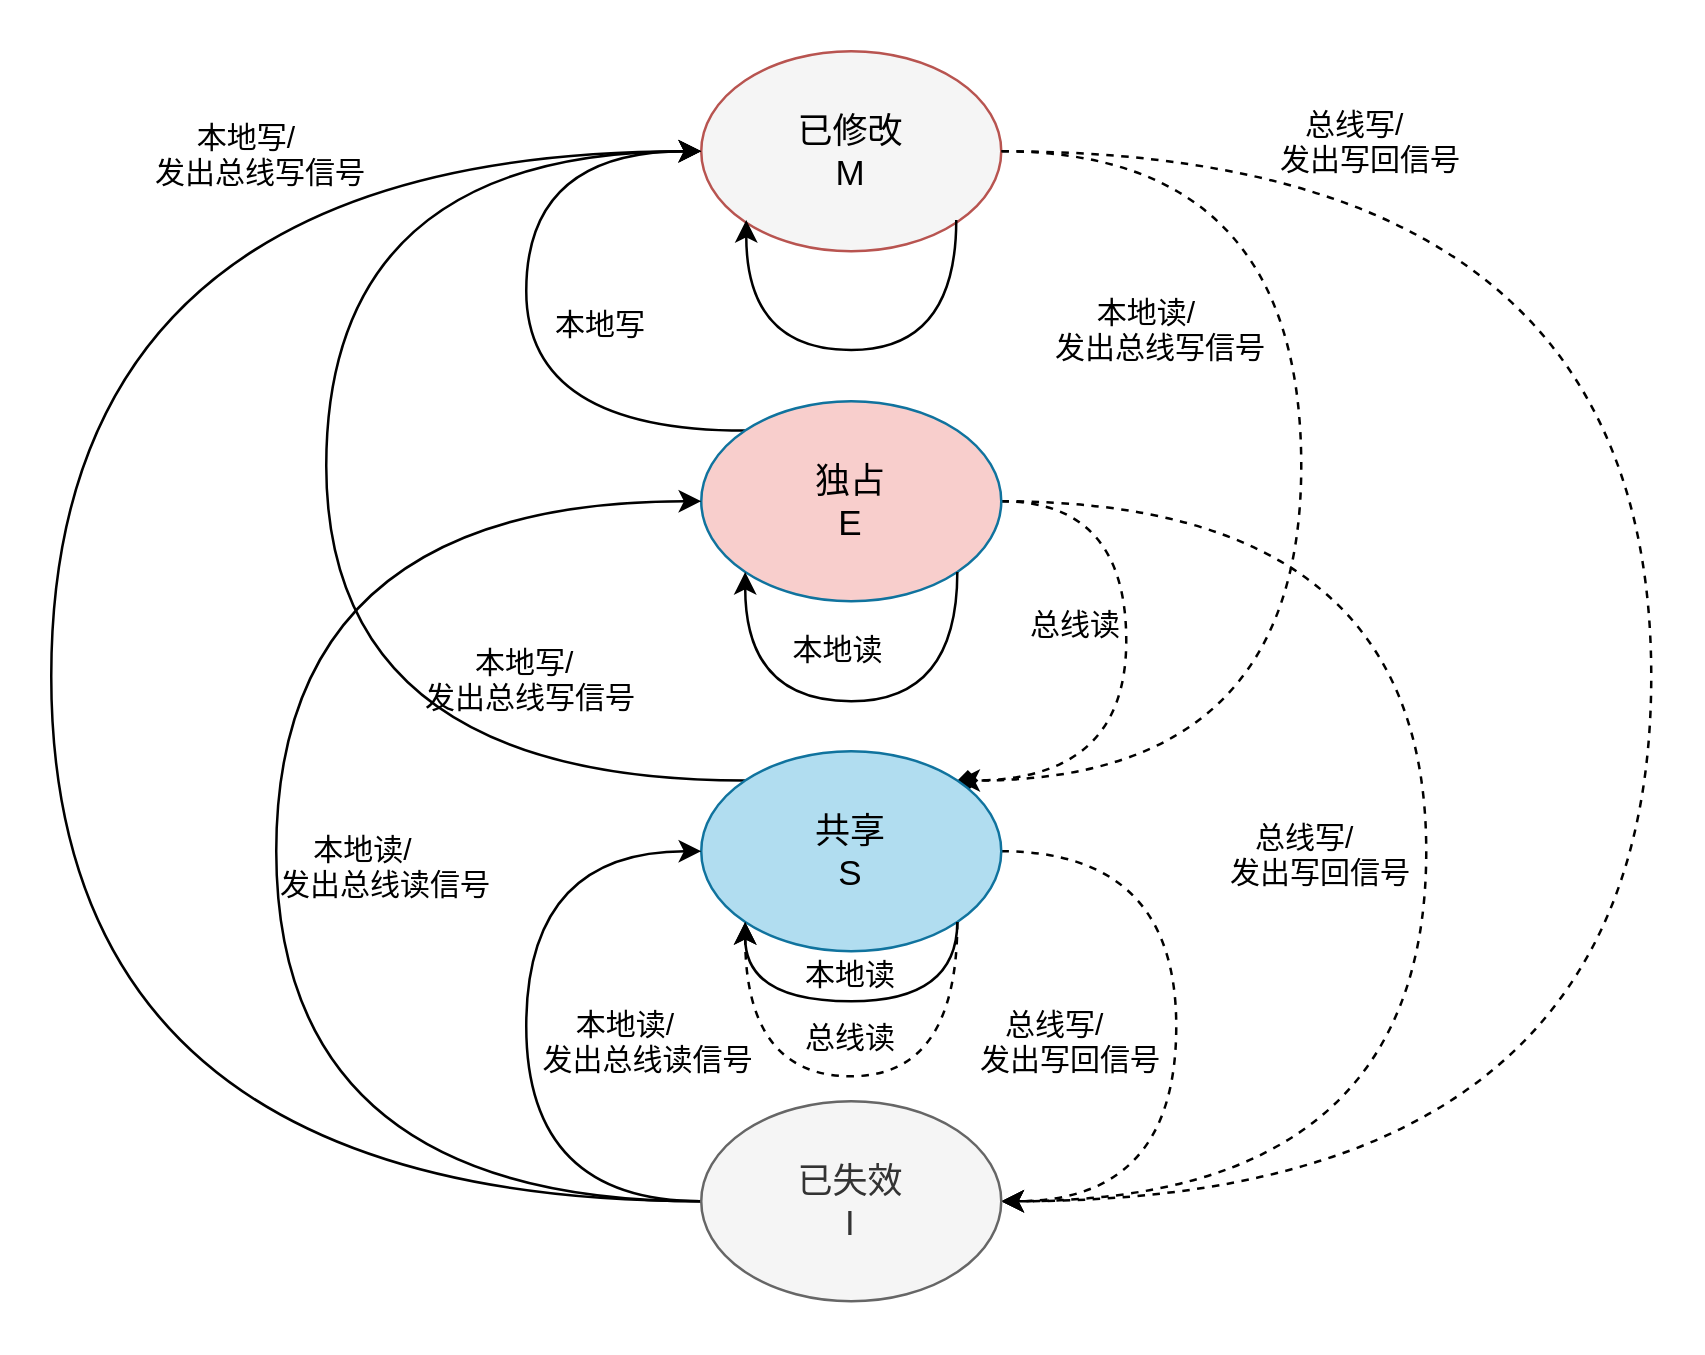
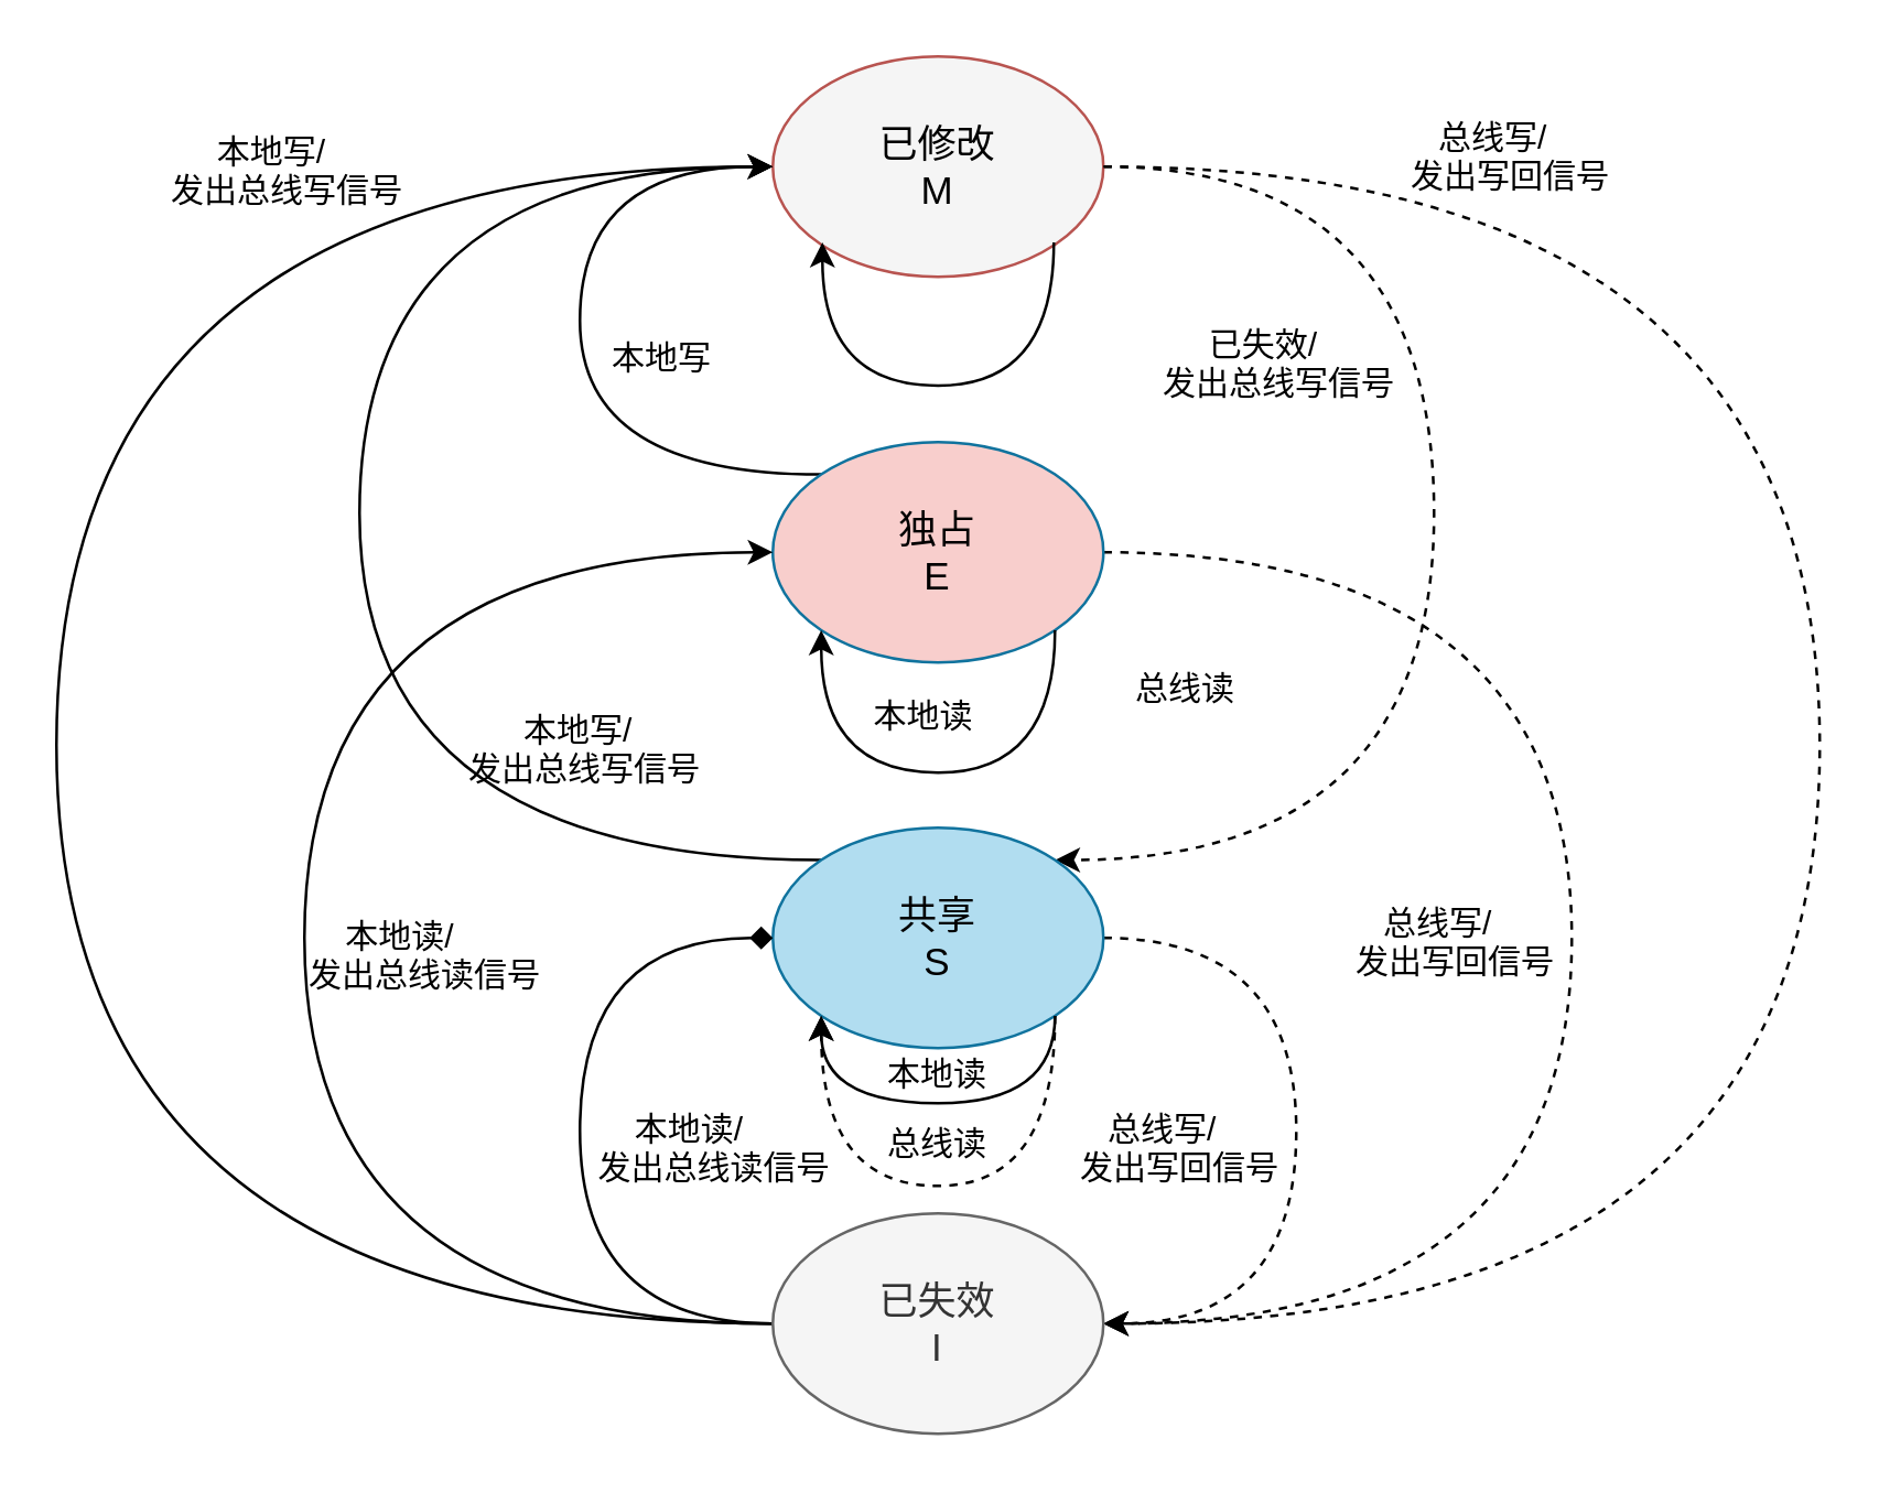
  <mxCell id="0" />
  <mxCell id="1" parent="0" />
- <mxCell id="2" style="edgeStyle=orthogonalEdgeStyle;curved=1;rounded=0;orthogonalLoop=1;jettySize=auto;html=1;exitX=1;exitY=0.5;exitDx=0;exitDy=0;entryX=1;entryY=0;entryDx=0;entryDy=0;dashed=1;endArrow=diamond;" edge="1" parent="1" source="3" target="11"><mxGeometry relative="1" as="geometry"><mxPoint x="400" y="320" as="targetPoint" /><Array as="points"><mxPoint x="520" y="60" /><mxPoint x="520" y="312" /></Array></mxGeometry></mxCell>
+ <mxCell id="2" style="edgeStyle=orthogonalEdgeStyle;curved=1;rounded=0;orthogonalLoop=1;jettySize=auto;html=1;exitX=1;exitY=0.5;exitDx=0;exitDy=0;entryX=1;entryY=0;entryDx=0;entryDy=0;dashed=1;" edge="1" parent="1" source="3" target="11"><mxGeometry relative="1" as="geometry"><mxPoint x="400" y="320" as="targetPoint" /><Array as="points"><mxPoint x="520" y="60" /><mxPoint x="520" y="312" /></Array></mxGeometry></mxCell>
  <mxCell id="3" value="&lt;font style=&quot;font-size: 14px&quot;&gt;已修改&lt;br&gt;M&lt;/font&gt;" style="ellipse;whiteSpace=wrap;html=1;fillColor=#f5f5f5;strokeColor=#b85450;" vertex="1" parent="1"><mxGeometry x="280" y="20" width="120" height="80" as="geometry" /></mxCell>
  <mxCell id="4" style="edgeStyle=orthogonalEdgeStyle;curved=1;orthogonalLoop=1;jettySize=auto;html=1;exitX=1;exitY=0.5;exitDx=0;exitDy=0;dashed=1;" edge="1" parent="1"><mxGeometry relative="1" as="geometry"><mxPoint x="400" y="480" as="targetPoint" /><Array as="points"><mxPoint x="660" y="60" /><mxPoint x="660" y="480" /></Array><mxPoint x="400" y="60" as="sourcePoint" /></mxGeometry></mxCell>
- <mxCell id="5" style="edgeStyle=orthogonalEdgeStyle;curved=1;orthogonalLoop=1;jettySize=auto;html=1;exitX=1;exitY=0.5;exitDx=0;exitDy=0;entryX=1;entryY=0;entryDx=0;entryDy=0;dashed=1;" edge="1" parent="1" source="8" target="11"><mxGeometry relative="1" as="geometry"><Array as="points"><mxPoint x="450" y="200" /><mxPoint x="450" y="312" /></Array></mxGeometry></mxCell>
  <mxCell id="6" style="edgeStyle=orthogonalEdgeStyle;curved=1;orthogonalLoop=1;jettySize=auto;html=1;exitX=1;exitY=0.5;exitDx=0;exitDy=0;dashed=1;" edge="1" parent="1" source="8"><mxGeometry relative="1" as="geometry"><mxPoint x="400" y="480" as="targetPoint" /><Array as="points"><mxPoint x="570" y="200" /><mxPoint x="570" y="480" /></Array></mxGeometry></mxCell>
  <mxCell id="7" style="edgeStyle=orthogonalEdgeStyle;curved=1;rounded=0;orthogonalLoop=1;jettySize=auto;html=1;exitX=0;exitY=0;exitDx=0;exitDy=0;" edge="1" parent="1" source="8"><mxGeometry relative="1" as="geometry"><mxPoint x="280" y="60" as="targetPoint" /><Array as="points"><mxPoint x="210" y="172" /><mxPoint x="210" y="60" /></Array></mxGeometry></mxCell>
  <mxCell id="8" value="&lt;span style=&quot;font-size: 14px ; white-space: normal&quot;&gt;独占&lt;/span&gt;&lt;br style=&quot;font-size: 14px ; white-space: normal&quot;&gt;&lt;span style=&quot;font-size: 14px ; white-space: normal&quot;&gt;E&lt;/span&gt;" style="ellipse;whiteSpace=wrap;html=1;fillColor=#f8cecc;strokeColor=#10739e;" vertex="1" parent="1"><mxGeometry x="280" y="160" width="120" height="80" as="geometry" /></mxCell>
  <mxCell id="9" style="edgeStyle=orthogonalEdgeStyle;curved=1;orthogonalLoop=1;jettySize=auto;html=1;exitX=1;exitY=0.5;exitDx=0;exitDy=0;dashed=1;" edge="1" parent="1" source="11"><mxGeometry relative="1" as="geometry"><mxPoint x="400" y="480" as="targetPoint" /><Array as="points"><mxPoint x="470" y="340" /><mxPoint x="470" y="480" /></Array></mxGeometry></mxCell>
  <mxCell id="10" style="edgeStyle=orthogonalEdgeStyle;curved=1;rounded=0;orthogonalLoop=1;jettySize=auto;html=1;exitX=0;exitY=0;exitDx=0;exitDy=0;" edge="1" parent="1" source="11"><mxGeometry relative="1" as="geometry"><mxPoint x="280" y="60" as="targetPoint" /><Array as="points"><mxPoint x="130" y="312" /><mxPoint x="130" y="60" /></Array></mxGeometry></mxCell>
  <mxCell id="11" value="&lt;span style=&quot;font-size: 14px ; white-space: normal&quot;&gt;共享&lt;/span&gt;&lt;br style=&quot;font-size: 14px ; white-space: normal&quot;&gt;&lt;span style=&quot;font-size: 14px ; white-space: normal&quot;&gt;S&lt;/span&gt;" style="ellipse;whiteSpace=wrap;html=1;fillColor=#b1ddf0;strokeColor=#10739e;" vertex="1" parent="1"><mxGeometry x="280" y="300" width="120" height="80" as="geometry" /></mxCell>
- <mxCell id="12" style="edgeStyle=orthogonalEdgeStyle;curved=1;orthogonalLoop=1;jettySize=auto;html=1;exitX=0;exitY=0.5;exitDx=0;exitDy=0;entryX=0;entryY=0.5;entryDx=0;entryDy=0;" edge="1" parent="1" source="15" target="11"><mxGeometry relative="1" as="geometry"><Array as="points"><mxPoint x="210" y="480" /><mxPoint x="210" y="340" /></Array></mxGeometry></mxCell>
+ <mxCell id="12" style="edgeStyle=orthogonalEdgeStyle;curved=1;orthogonalLoop=1;jettySize=auto;html=1;exitX=0;exitY=0.5;exitDx=0;exitDy=0;entryX=0;entryY=0.5;entryDx=0;entryDy=0;endArrow=diamond;" edge="1" parent="1" source="15" target="11"><mxGeometry relative="1" as="geometry"><Array as="points"><mxPoint x="210" y="480" /><mxPoint x="210" y="340" /></Array></mxGeometry></mxCell>
  <mxCell id="13" style="edgeStyle=orthogonalEdgeStyle;curved=1;orthogonalLoop=1;jettySize=auto;html=1;exitX=0;exitY=0.5;exitDx=0;exitDy=0;entryX=0;entryY=0.5;entryDx=0;entryDy=0;" edge="1" parent="1" source="15" target="8"><mxGeometry relative="1" as="geometry"><mxPoint x="180" y="200" as="targetPoint" /><Array as="points"><mxPoint x="110" y="480" /><mxPoint x="110" y="200" /></Array></mxGeometry></mxCell>
  <mxCell id="14" style="edgeStyle=orthogonalEdgeStyle;curved=1;orthogonalLoop=1;jettySize=auto;html=1;exitX=0;exitY=0.5;exitDx=0;exitDy=0;entryX=0;entryY=0.5;entryDx=0;entryDy=0;" edge="1" parent="1" source="15"><mxGeometry relative="1" as="geometry"><mxPoint x="280" y="60" as="targetPoint" /><Array as="points"><mxPoint x="20" y="480" /><mxPoint x="20" y="60" /></Array></mxGeometry></mxCell>
  <mxCell id="15" value="&lt;font style=&quot;font-size: 14px&quot;&gt;已失效&lt;br&gt;I&lt;/font&gt;" style="ellipse;whiteSpace=wrap;html=1;fillColor=#f5f5f5;strokeColor=#666666;fontColor=#333333;" vertex="1" parent="1"><mxGeometry x="280" y="440" width="120" height="80" as="geometry" /></mxCell>
- <mxCell id="16" value="&amp;nbsp; &amp;nbsp; &amp;nbsp;本地读/&lt;br&gt;发出总线写信号" style="text;html=1;resizable=0;points=[];autosize=1;align=left;verticalAlign=top;spacingTop=-4;" vertex="1" parent="1"><mxGeometry x="420" y="115" width="100" height="30" as="geometry" /></mxCell>
+ <mxCell id="16" value="&amp;nbsp; &amp;nbsp; &amp;nbsp;已失效/&lt;br&gt;发出总线写信号" style="text;html=1;resizable=0;points=[];autosize=1;align=left;verticalAlign=top;spacingTop=-4;" vertex="1" parent="1"><mxGeometry x="420" y="115" width="100" height="30" as="geometry" /></mxCell>
  <mxCell id="17" value="本地写" style="text;html=1;resizable=0;points=[];autosize=1;align=left;verticalAlign=top;spacingTop=-4;" vertex="1" parent="1"><mxGeometry x="220" y="120" width="50" height="20" as="geometry" /></mxCell>
  <mxCell id="18" style="edgeStyle=orthogonalEdgeStyle;curved=1;orthogonalLoop=1;jettySize=auto;html=1;exitX=1;exitY=1;exitDx=0;exitDy=0;entryX=0;entryY=1;entryDx=0;entryDy=0;" edge="1" parent="1" source="8" target="8"><mxGeometry relative="1" as="geometry"><Array as="points"><mxPoint x="382" y="280" /><mxPoint x="298" y="280" /></Array></mxGeometry></mxCell>
  <mxCell id="19" value="本地读" style="text;html=1;resizable=0;points=[];autosize=1;align=left;verticalAlign=top;spacingTop=-4;" vertex="1" parent="1"><mxGeometry x="315" y="250" width="50" height="20" as="geometry" /></mxCell>
  <mxCell id="20" style="edgeStyle=orthogonalEdgeStyle;curved=1;orthogonalLoop=1;jettySize=auto;html=1;exitX=1;exitY=1;exitDx=0;exitDy=0;entryX=0;entryY=1;entryDx=0;entryDy=0;" edge="1" parent="1" source="11" target="11"><mxGeometry relative="1" as="geometry"><mxPoint x="297" y="372" as="targetPoint" /><Array as="points"><mxPoint x="382" y="400" /><mxPoint x="298" y="400" /></Array></mxGeometry></mxCell>
  <mxCell id="21" value="本地读&lt;br&gt;" style="text;html=1;resizable=0;points=[];autosize=1;align=left;verticalAlign=top;spacingTop=-4;" vertex="1" parent="1"><mxGeometry x="320" y="380" width="50" height="20" as="geometry" /></mxCell>
  <mxCell id="22" value="&amp;nbsp; &amp;nbsp; &amp;nbsp;本地写/&lt;br&gt;发出总线写信号" style="text;html=1;resizable=0;points=[];autosize=1;align=left;verticalAlign=top;spacingTop=-4;" vertex="1" parent="1"><mxGeometry x="60" y="45" width="100" height="30" as="geometry" /></mxCell>
  <mxCell id="23" value="&amp;nbsp; &amp;nbsp; 本地读/&lt;br&gt;发出总线读信号" style="text;html=1;resizable=0;points=[];autosize=1;align=left;verticalAlign=top;spacingTop=-4;" vertex="1" parent="1"><mxGeometry x="215" y="400" width="100" height="30" as="geometry" /></mxCell>
  <mxCell id="24" value="&amp;nbsp; &amp;nbsp; 本地读/&lt;br&gt;发出总线读信号" style="text;html=1;resizable=0;points=[];autosize=1;align=left;verticalAlign=top;spacingTop=-4;" vertex="1" parent="1"><mxGeometry x="110" y="330" width="100" height="30" as="geometry" /></mxCell>
  <mxCell id="25" value="&amp;nbsp; &amp;nbsp; &amp;nbsp; 本地写/&lt;br&gt;发出总线写信号" style="text;html=1;resizable=0;points=[];autosize=1;align=left;verticalAlign=top;spacingTop=-4;" vertex="1" parent="1"><mxGeometry x="167.5" y="255" width="100" height="30" as="geometry" /></mxCell>
  <mxCell id="26" value="&amp;nbsp; &amp;nbsp;总线写/&lt;br&gt;发出写回信号" style="text;html=1;resizable=0;points=[];autosize=1;align=left;verticalAlign=top;spacingTop=-4;" vertex="1" parent="1"><mxGeometry x="510" y="40" width="90" height="30" as="geometry" /></mxCell>
  <mxCell id="27" value="总线读" style="text;html=1;resizable=0;points=[];autosize=1;align=left;verticalAlign=top;spacingTop=-4;" vertex="1" parent="1"><mxGeometry x="410" y="240" width="50" height="20" as="geometry" /></mxCell>
  <mxCell id="28" style="edgeStyle=orthogonalEdgeStyle;curved=1;orthogonalLoop=1;jettySize=auto;html=1;exitX=1;exitY=1;exitDx=0;exitDy=0;entryX=0;entryY=1;entryDx=0;entryDy=0;dashed=1;" edge="1" parent="1" source="11" target="11"><mxGeometry relative="1" as="geometry"><Array as="points"><mxPoint x="382" y="430" /><mxPoint x="298" y="430" /></Array></mxGeometry></mxCell>
  <mxCell id="29" value="总线读" style="text;html=1;resizable=0;points=[];autosize=1;align=left;verticalAlign=top;spacingTop=-4;" vertex="1" parent="1"><mxGeometry x="320" y="405" width="50" height="20" as="geometry" /></mxCell>
  <mxCell id="30" style="edgeStyle=orthogonalEdgeStyle;curved=1;orthogonalLoop=1;jettySize=auto;html=1;exitX=1;exitY=1;exitDx=0;exitDy=0;entryX=0;entryY=1;entryDx=0;entryDy=0;" edge="1" parent="1"><mxGeometry relative="1" as="geometry"><Array as="points"><mxPoint x="382" y="139.5" /><mxPoint x="298" y="139.5" /></Array><mxPoint x="382" y="87.5" as="sourcePoint" /><mxPoint x="298" y="87.5" as="targetPoint" /></mxGeometry></mxCell>
  <mxCell id="31" value="&amp;nbsp; &amp;nbsp;总线写/&lt;br&gt;发出写回信号" style="text;html=1;resizable=0;points=[];autosize=1;align=left;verticalAlign=top;spacingTop=-4;" vertex="1" parent="1"><mxGeometry x="490" y="325" width="90" height="30" as="geometry" /></mxCell>
  <mxCell id="32" value="&amp;nbsp; &amp;nbsp;总线写/&lt;br&gt;发出写回信号" style="text;html=1;resizable=0;points=[];autosize=1;align=left;verticalAlign=top;spacingTop=-4;" vertex="1" parent="1"><mxGeometry x="390" y="400" width="90" height="30" as="geometry" /></mxCell>
